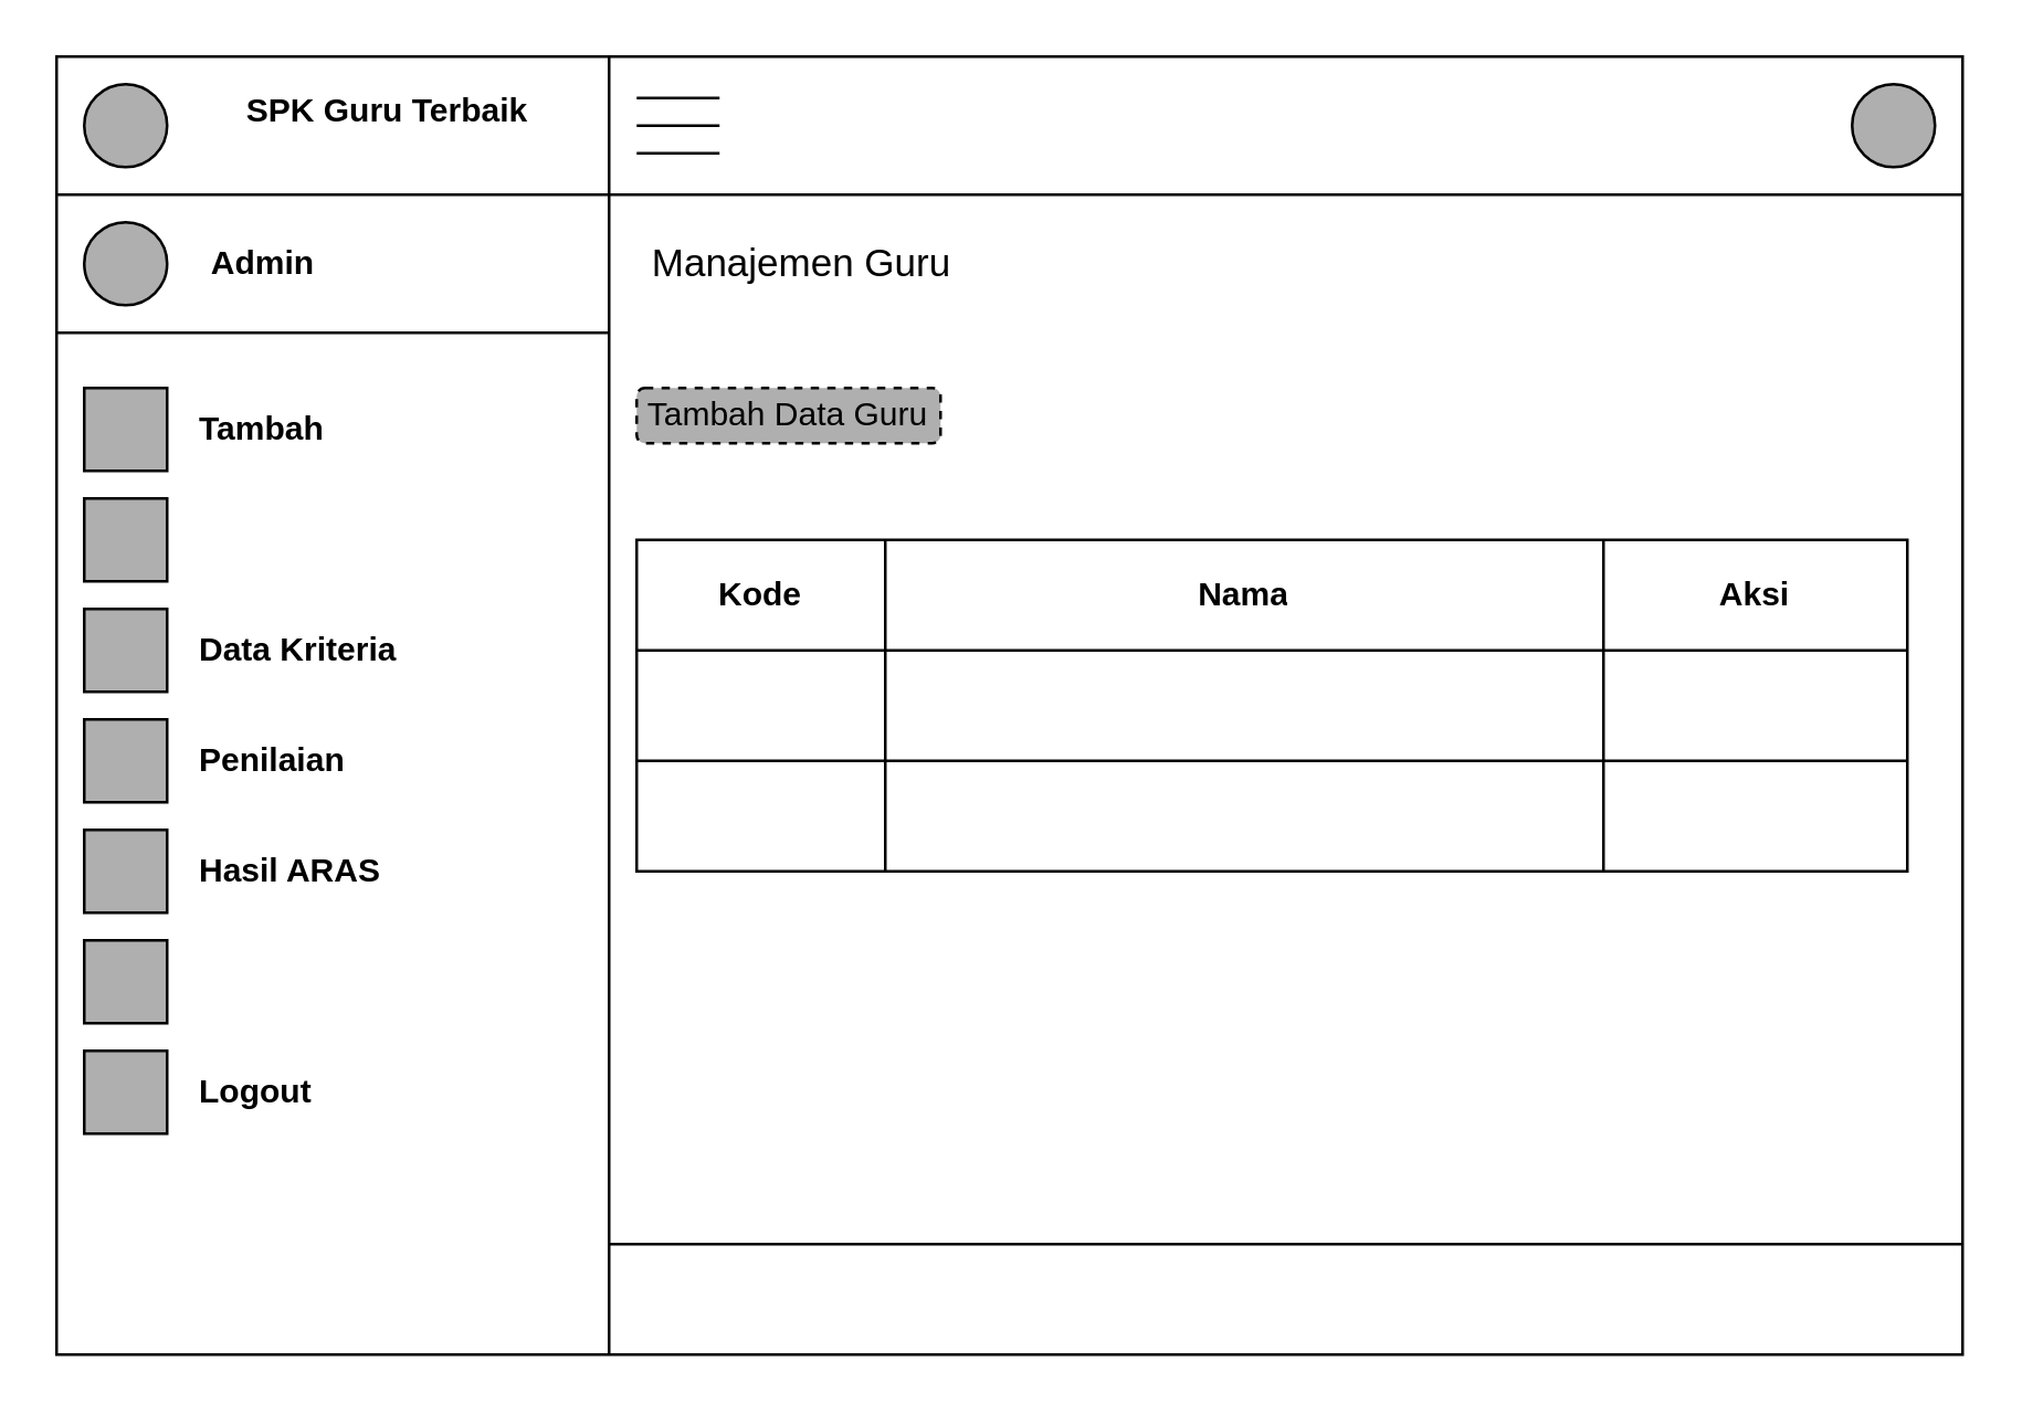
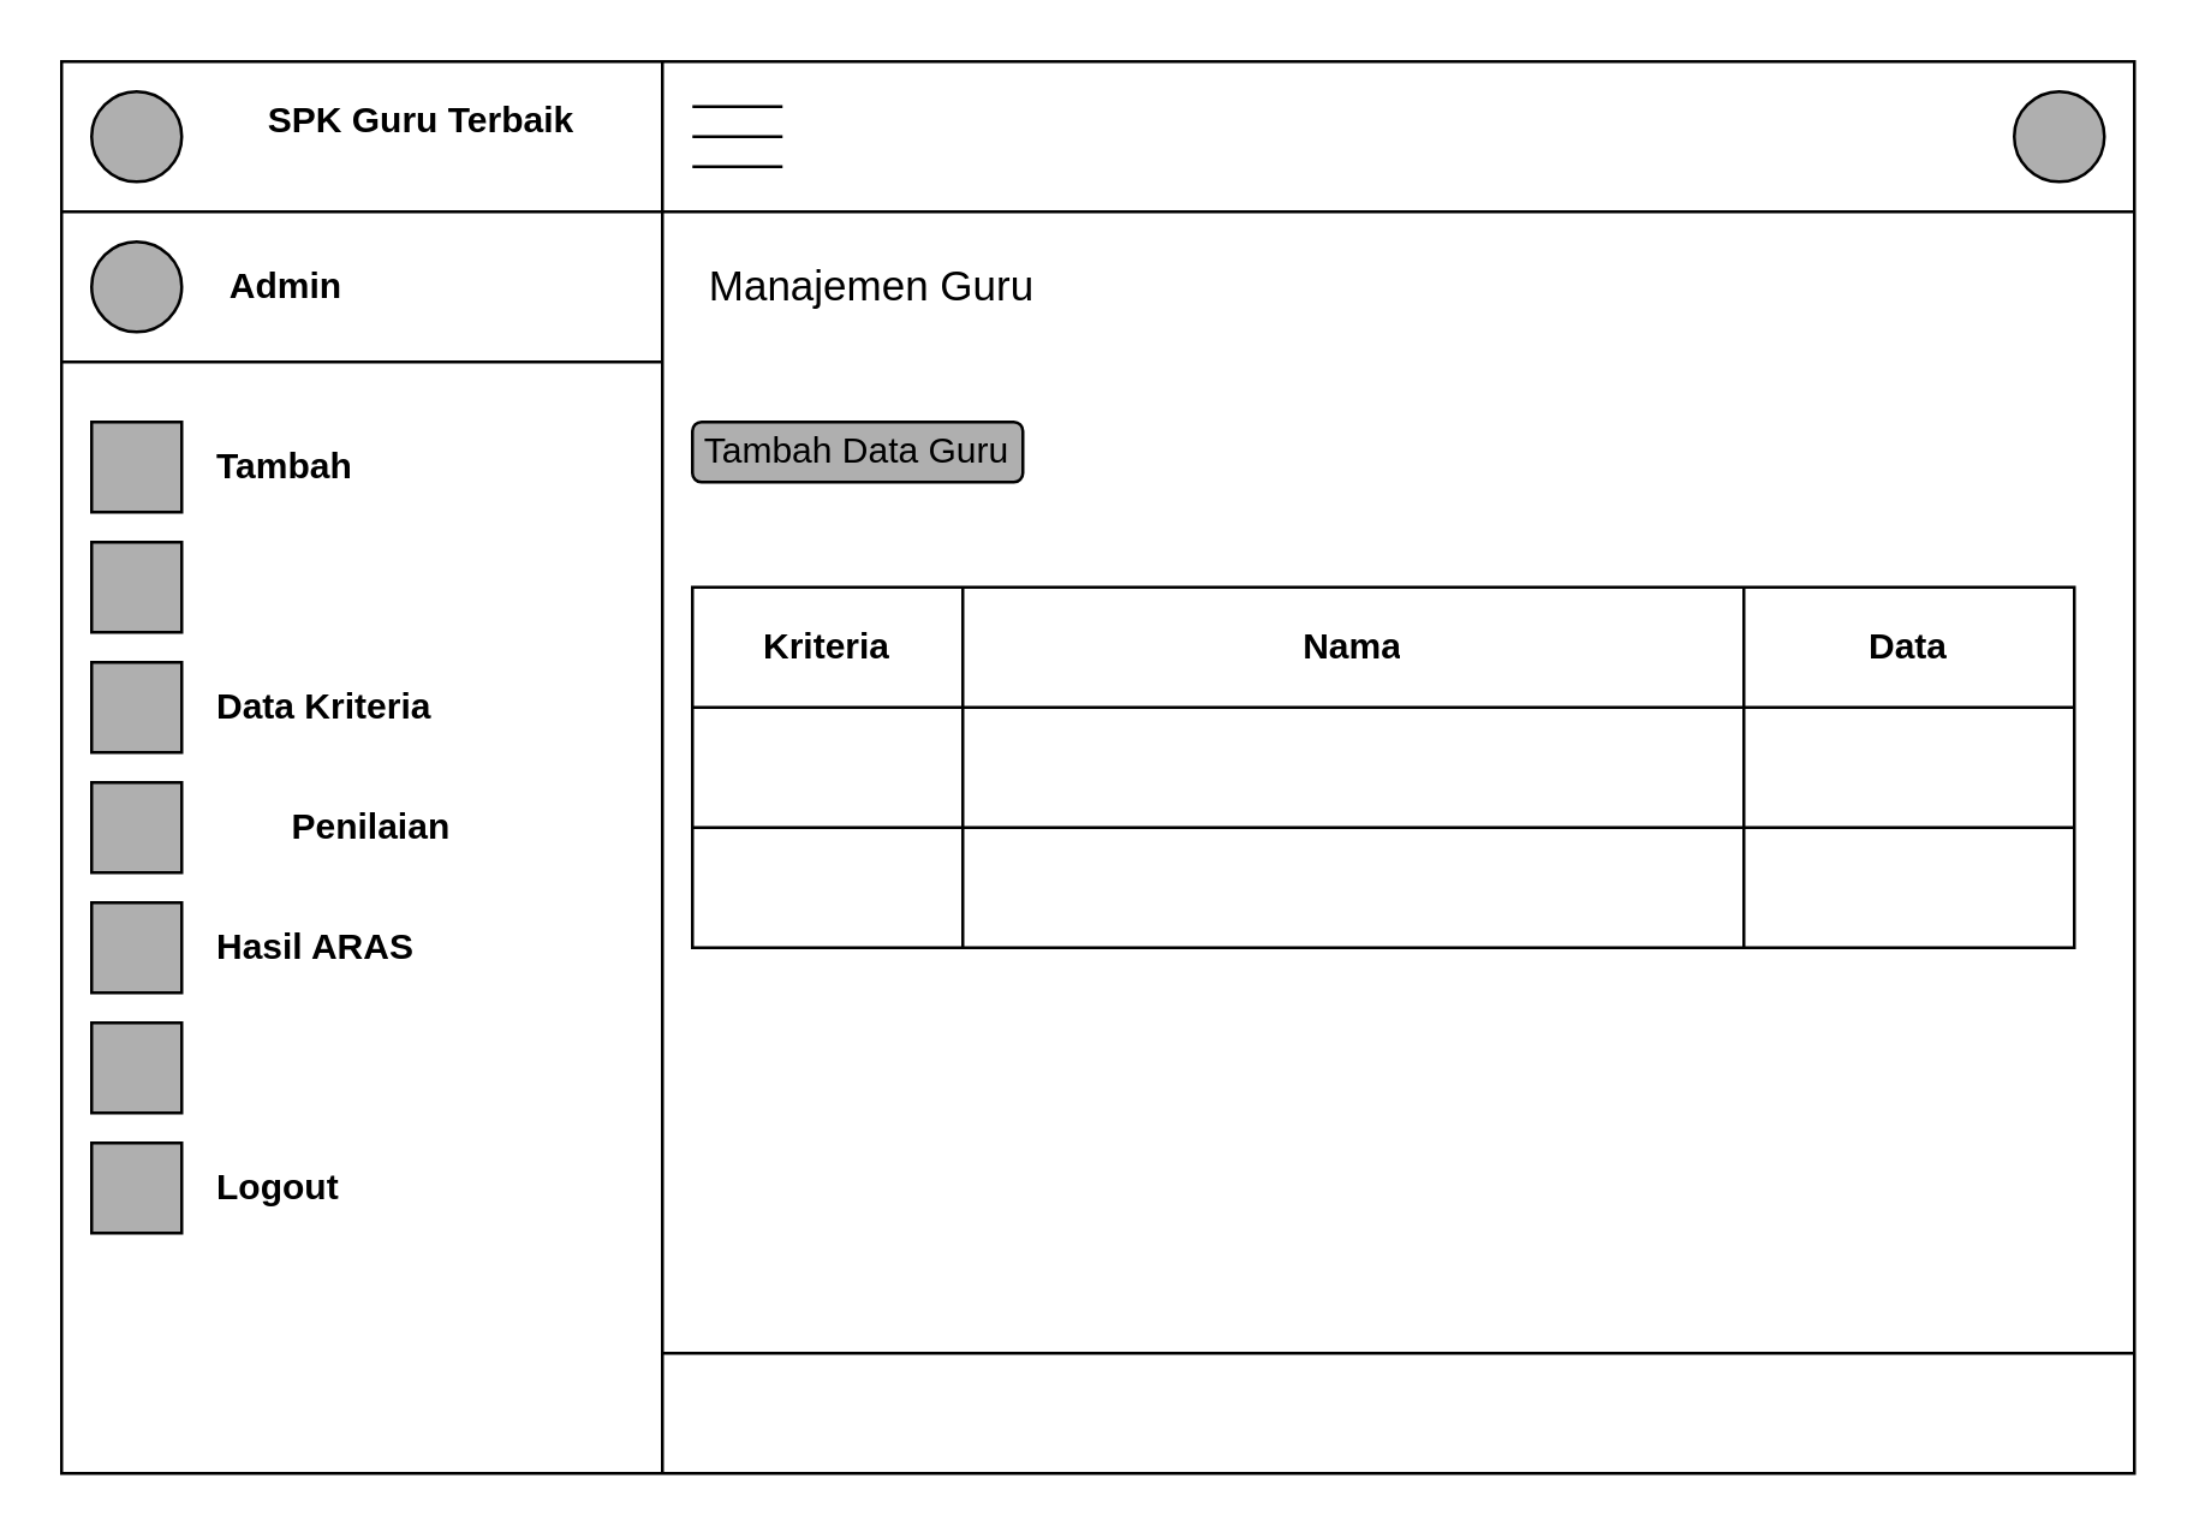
  <mxCell id="0" />
  <mxCell id="1" parent="0" />
  <mxCell id="2" value="" style="rounded=0;whiteSpace=wrap;html=1;movable=0;resizable=0;rotatable=0;deletable=0;editable=0;locked=1;connectable=0;" parent="1" vertex="1"><mxGeometry x="20" y="20" width="690" height="470" as="geometry" /></mxCell>
  <mxCell id="3" value="" style="endArrow=none;html=1;rounded=0;movable=0;resizable=0;rotatable=0;deletable=0;editable=0;locked=1;connectable=0;fillColor=none;strokeColor=default;" parent="1" edge="1"><mxGeometry width="50" height="50" relative="1" as="geometry"><mxPoint x="220" y="490" as="sourcePoint" /><mxPoint x="220" y="20" as="targetPoint" /></mxGeometry></mxCell>
  <mxCell id="4" value="" style="endArrow=none;html=1;rounded=0;movable=0;resizable=0;rotatable=0;deletable=0;editable=0;locked=1;connectable=0;fillColor=none;strokeColor=default;" parent="1" edge="1"><mxGeometry width="50" height="50" relative="1" as="geometry"><mxPoint x="20" y="70" as="sourcePoint" /><mxPoint x="220" y="70" as="targetPoint" /></mxGeometry></mxCell>
  <mxCell id="5" value="" style="ellipse;whiteSpace=wrap;html=1;aspect=fixed;fillColor=#AFAFAF;movable=0;resizable=0;rotatable=0;deletable=0;editable=0;locked=1;connectable=0;" parent="1" vertex="1"><mxGeometry x="30" y="30" width="30" height="30" as="geometry" /></mxCell>
  <mxCell id="6" value="&lt;b&gt;SPK Guru Terbaik&lt;/b&gt;" style="text;html=1;align=center;verticalAlign=middle;whiteSpace=wrap;rounded=0;movable=0;resizable=0;rotatable=0;deletable=0;editable=0;locked=1;connectable=0;" parent="1" vertex="1"><mxGeometry x="85" y="25" width="110" height="30" as="geometry" /></mxCell>
  <mxCell id="7" value="" style="endArrow=none;html=1;rounded=0;movable=0;resizable=0;rotatable=0;deletable=0;editable=0;locked=1;connectable=0;fillColor=none;strokeColor=default;" parent="1" edge="1"><mxGeometry width="50" height="50" relative="1" as="geometry"><mxPoint x="20" y="120" as="sourcePoint" /><mxPoint x="220" y="120" as="targetPoint" /></mxGeometry></mxCell>
  <mxCell id="8" value="" style="ellipse;whiteSpace=wrap;html=1;aspect=fixed;fillColor=#AFAFAF;movable=0;resizable=0;rotatable=0;deletable=0;editable=0;locked=1;connectable=0;" parent="1" vertex="1"><mxGeometry x="30" y="80" width="30" height="30" as="geometry" /></mxCell>
  <mxCell id="9" value="&lt;b&gt;Admin&lt;/b&gt;" style="text;html=1;align=center;verticalAlign=middle;whiteSpace=wrap;rounded=0;movable=0;resizable=0;rotatable=0;deletable=0;editable=0;locked=1;connectable=0;" parent="1" vertex="1"><mxGeometry x="70" y="80" width="50" height="30" as="geometry" /></mxCell>
  <mxCell id="10" value="" style="whiteSpace=wrap;html=1;aspect=fixed;fillColor=#AFAFAF;movable=0;resizable=0;rotatable=0;deletable=0;editable=0;locked=1;connectable=0;" parent="1" vertex="1"><mxGeometry x="30" y="140" width="30" height="30" as="geometry" /></mxCell>
  <mxCell id="11" value="" style="whiteSpace=wrap;html=1;aspect=fixed;fillColor=#AFAFAF;movable=0;resizable=0;rotatable=0;deletable=0;editable=0;locked=1;connectable=0;" parent="1" vertex="1"><mxGeometry x="30" y="180" width="30" height="30" as="geometry" /></mxCell>
  <mxCell id="12" value="" style="whiteSpace=wrap;html=1;aspect=fixed;fillColor=#AFAFAF;movable=0;resizable=0;rotatable=0;deletable=0;editable=0;locked=1;connectable=0;" parent="1" vertex="1"><mxGeometry x="30" y="220" width="30" height="30" as="geometry" /></mxCell>
  <mxCell id="13" value="" style="whiteSpace=wrap;html=1;aspect=fixed;fillColor=#AFAFAF;movable=0;resizable=0;rotatable=0;deletable=0;editable=0;locked=1;connectable=0;" parent="1" vertex="1"><mxGeometry x="30" y="260" width="30" height="30" as="geometry" /></mxCell>
  <mxCell id="14" value="" style="whiteSpace=wrap;html=1;aspect=fixed;fillColor=#AFAFAF;movable=0;resizable=0;rotatable=0;deletable=0;editable=0;locked=1;connectable=0;" parent="1" vertex="1"><mxGeometry x="30" y="300" width="30" height="30" as="geometry" /></mxCell>
  <mxCell id="15" value="" style="whiteSpace=wrap;html=1;aspect=fixed;fillColor=#AFAFAF;movable=0;resizable=0;rotatable=0;deletable=0;editable=0;locked=1;connectable=0;" parent="1" vertex="1"><mxGeometry x="30" y="340" width="30" height="30" as="geometry" /></mxCell>
  <mxCell id="16" value="" style="whiteSpace=wrap;html=1;aspect=fixed;fillColor=#AFAFAF;movable=0;resizable=0;rotatable=0;deletable=0;editable=0;locked=1;connectable=0;" parent="1" vertex="1"><mxGeometry x="30" y="380" width="30" height="30" as="geometry" /></mxCell>
  <mxCell id="17" value="&lt;b&gt;Tambah&lt;/b&gt;" style="text;html=1;align=left;verticalAlign=middle;whiteSpace=wrap;rounded=0;movable=0;resizable=0;rotatable=0;deletable=0;editable=0;locked=1;connectable=0;" parent="1" vertex="1"><mxGeometry x="70" y="140" width="110" height="30" as="geometry" /></mxCell>
  <mxCell id="18" value="&lt;b&gt;Data Kriteria&lt;/b&gt;" style="text;html=1;align=left;verticalAlign=middle;whiteSpace=wrap;rounded=0;movable=0;resizable=0;rotatable=0;deletable=0;editable=0;locked=1;connectable=0;" parent="1" vertex="1"><mxGeometry x="70" y="220" width="110" height="30" as="geometry" /></mxCell>
- <mxCell id="19" value="&lt;b&gt;Penilaian&lt;/b&gt;" style="text;html=1;align=left;verticalAlign=middle;whiteSpace=wrap;rounded=0;movable=0;resizable=0;rotatable=0;deletable=0;editable=0;locked=1;connectable=0;" parent="1" vertex="1"><mxGeometry x="70" y="260" width="110" height="30" as="geometry" /></mxCell>
+ <mxCell id="19" value="&lt;b&gt;Penilaian&lt;/b&gt;" style="text;html=1;align=left;verticalAlign=middle;whiteSpace=wrap;rounded=0;movable=0;resizable=0;rotatable=0;deletable=0;editable=0;locked=1;connectable=0;" parent="1" vertex="1"><mxGeometry x="95" y="260" width="110" height="30" as="geometry" /></mxCell>
  <mxCell id="20" value="&lt;b&gt;Hasil ARAS&lt;/b&gt;" style="text;html=1;align=left;verticalAlign=middle;whiteSpace=wrap;rounded=0;movable=0;resizable=0;rotatable=0;deletable=0;editable=0;locked=1;connectable=0;" parent="1" vertex="1"><mxGeometry x="70" y="300" width="110" height="30" as="geometry" /></mxCell>
  <mxCell id="21" value="&lt;b&gt;Logout&lt;/b&gt;" style="text;html=1;align=left;verticalAlign=middle;whiteSpace=wrap;rounded=0;movable=0;resizable=0;rotatable=0;deletable=0;editable=0;locked=1;connectable=0;" parent="1" vertex="1"><mxGeometry x="70" y="380" width="110" height="30" as="geometry" /></mxCell>
  <mxCell id="22" value="" style="endArrow=none;html=1;rounded=0;" parent="1" edge="1"><mxGeometry width="50" height="50" relative="1" as="geometry"><mxPoint x="220" y="70" as="sourcePoint" /><mxPoint x="710" y="70" as="targetPoint" /></mxGeometry></mxCell>
  <mxCell id="23" value="" style="ellipse;whiteSpace=wrap;html=1;aspect=fixed;fillColor=#AFAFAF;" parent="1" vertex="1"><mxGeometry x="670" y="30" width="30" height="30" as="geometry" /></mxCell>
  <mxCell id="24" value="" style="group" parent="1" vertex="1" connectable="0"><mxGeometry x="230" y="35" width="30" height="20" as="geometry" /></mxCell>
  <mxCell id="25" value="" style="endArrow=none;html=1;rounded=0;" parent="24" edge="1"><mxGeometry width="50" height="50" relative="1" as="geometry"><mxPoint as="sourcePoint" /><mxPoint x="30" as="targetPoint" /></mxGeometry></mxCell>
  <mxCell id="26" value="" style="endArrow=none;html=1;rounded=0;" parent="24" edge="1"><mxGeometry width="50" height="50" relative="1" as="geometry"><mxPoint y="10" as="sourcePoint" /><mxPoint x="30" y="10" as="targetPoint" /></mxGeometry></mxCell>
  <mxCell id="27" value="" style="endArrow=none;html=1;rounded=0;" parent="24" edge="1"><mxGeometry width="50" height="50" relative="1" as="geometry"><mxPoint y="20" as="sourcePoint" /><mxPoint x="30" y="20" as="targetPoint" /></mxGeometry></mxCell>
  <mxCell id="28" value="" style="endArrow=none;html=1;rounded=0;" parent="1" edge="1"><mxGeometry width="50" height="50" relative="1" as="geometry"><mxPoint x="220" y="450" as="sourcePoint" /><mxPoint x="710" y="450" as="targetPoint" /></mxGeometry></mxCell>
  <mxCell id="29" value="&lt;font style=&quot;font-size: 14px;&quot;&gt;Manajemen Guru&lt;/font&gt;" style="text;html=1;align=center;verticalAlign=middle;whiteSpace=wrap;rounded=0;" vertex="1" parent="1"><mxGeometry x="230" y="80" width="120" height="30" as="geometry" /></mxCell>
- <mxCell id="30" value="Tambah Data Guru" style="rounded=1;whiteSpace=wrap;html=1;fillColor=#AFAFAF;dashed=1;" vertex="1" parent="1"><mxGeometry x="230" y="140" width="110" height="20" as="geometry" /></mxCell>
+ <mxCell id="30" value="Tambah Data Guru" style="rounded=1;whiteSpace=wrap;html=1;fillColor=#AFAFAF;" vertex="1" parent="1"><mxGeometry x="230" y="140" width="110" height="20" as="geometry" /></mxCell>
  <mxCell id="31" value="" style="shape=table;startSize=0;container=1;collapsible=0;childLayout=tableLayout;" vertex="1" parent="1"><mxGeometry x="230" y="195" width="460" height="120" as="geometry" /></mxCell>
  <mxCell id="32" value="" style="shape=tableRow;horizontal=0;startSize=0;swimlaneHead=0;swimlaneBody=0;strokeColor=inherit;top=0;left=0;bottom=0;right=0;collapsible=0;dropTarget=0;fillColor=none;points=[[0,0.5],[1,0.5]];portConstraint=eastwest;" vertex="1" parent="31"><mxGeometry width="460" height="40" as="geometry" /></mxCell>
- <mxCell id="33" value="&lt;b&gt;Kode&lt;/b&gt;" style="shape=partialRectangle;html=1;whiteSpace=wrap;connectable=0;strokeColor=inherit;overflow=hidden;fillColor=none;top=0;left=0;bottom=0;right=0;pointerEvents=1;" vertex="1" parent="32"><mxGeometry width="90" height="40" as="geometry"><mxRectangle width="90" height="40" as="alternateBounds" /></mxGeometry></mxCell>
+ <mxCell id="33" value="&lt;b&gt;Kriteria&lt;/b&gt;" style="shape=partialRectangle;html=1;whiteSpace=wrap;connectable=0;strokeColor=inherit;overflow=hidden;fillColor=none;top=0;left=0;bottom=0;right=0;pointerEvents=1;" vertex="1" parent="32"><mxGeometry width="90" height="40" as="geometry"><mxRectangle width="90" height="40" as="alternateBounds" /></mxGeometry></mxCell>
  <mxCell id="34" value="&lt;b&gt;Nama&lt;/b&gt;" style="shape=partialRectangle;html=1;whiteSpace=wrap;connectable=0;strokeColor=inherit;overflow=hidden;fillColor=none;top=0;left=0;bottom=0;right=0;pointerEvents=1;" vertex="1" parent="32"><mxGeometry x="90" width="260" height="40" as="geometry"><mxRectangle width="260" height="40" as="alternateBounds" /></mxGeometry></mxCell>
- <mxCell id="35" value="&lt;b&gt;Aksi&lt;/b&gt;" style="shape=partialRectangle;html=1;whiteSpace=wrap;connectable=0;strokeColor=inherit;overflow=hidden;fillColor=none;top=0;left=0;bottom=0;right=0;pointerEvents=1;" vertex="1" parent="32"><mxGeometry x="350" width="110" height="40" as="geometry"><mxRectangle width="110" height="40" as="alternateBounds" /></mxGeometry></mxCell>
+ <mxCell id="35" value="&lt;b&gt;Data&lt;/b&gt;" style="shape=partialRectangle;html=1;whiteSpace=wrap;connectable=0;strokeColor=inherit;overflow=hidden;fillColor=none;top=0;left=0;bottom=0;right=0;pointerEvents=1;" vertex="1" parent="32"><mxGeometry x="350" width="110" height="40" as="geometry"><mxRectangle width="110" height="40" as="alternateBounds" /></mxGeometry></mxCell>
  <mxCell id="36" value="" style="shape=tableRow;horizontal=0;startSize=0;swimlaneHead=0;swimlaneBody=0;strokeColor=inherit;top=0;left=0;bottom=0;right=0;collapsible=0;dropTarget=0;fillColor=none;points=[[0,0.5],[1,0.5]];portConstraint=eastwest;" vertex="1" parent="31"><mxGeometry y="40" width="460" height="40" as="geometry" /></mxCell>
  <mxCell id="37" value="" style="shape=partialRectangle;html=1;whiteSpace=wrap;connectable=0;strokeColor=inherit;overflow=hidden;fillColor=none;top=0;left=0;bottom=0;right=0;pointerEvents=1;" vertex="1" parent="36"><mxGeometry width="90" height="40" as="geometry"><mxRectangle width="90" height="40" as="alternateBounds" /></mxGeometry></mxCell>
  <mxCell id="38" value="" style="shape=partialRectangle;html=1;whiteSpace=wrap;connectable=0;strokeColor=inherit;overflow=hidden;fillColor=none;top=0;left=0;bottom=0;right=0;pointerEvents=1;" vertex="1" parent="36"><mxGeometry x="90" width="260" height="40" as="geometry"><mxRectangle width="260" height="40" as="alternateBounds" /></mxGeometry></mxCell>
  <mxCell id="39" value="" style="shape=partialRectangle;html=1;whiteSpace=wrap;connectable=0;strokeColor=inherit;overflow=hidden;fillColor=none;top=0;left=0;bottom=0;right=0;pointerEvents=1;" vertex="1" parent="36"><mxGeometry x="350" width="110" height="40" as="geometry"><mxRectangle width="110" height="40" as="alternateBounds" /></mxGeometry></mxCell>
  <mxCell id="40" value="" style="shape=tableRow;horizontal=0;startSize=0;swimlaneHead=0;swimlaneBody=0;strokeColor=inherit;top=0;left=0;bottom=0;right=0;collapsible=0;dropTarget=0;fillColor=none;points=[[0,0.5],[1,0.5]];portConstraint=eastwest;" vertex="1" parent="31"><mxGeometry y="80" width="460" height="40" as="geometry" /></mxCell>
  <mxCell id="41" value="" style="shape=partialRectangle;html=1;whiteSpace=wrap;connectable=0;strokeColor=inherit;overflow=hidden;fillColor=none;top=0;left=0;bottom=0;right=0;pointerEvents=1;" vertex="1" parent="40"><mxGeometry width="90" height="40" as="geometry"><mxRectangle width="90" height="40" as="alternateBounds" /></mxGeometry></mxCell>
  <mxCell id="42" value="" style="shape=partialRectangle;html=1;whiteSpace=wrap;connectable=0;strokeColor=inherit;overflow=hidden;fillColor=none;top=0;left=0;bottom=0;right=0;pointerEvents=1;" vertex="1" parent="40"><mxGeometry x="90" width="260" height="40" as="geometry"><mxRectangle width="260" height="40" as="alternateBounds" /></mxGeometry></mxCell>
  <mxCell id="43" value="" style="shape=partialRectangle;html=1;whiteSpace=wrap;connectable=0;strokeColor=inherit;overflow=hidden;fillColor=none;top=0;left=0;bottom=0;right=0;pointerEvents=1;" vertex="1" parent="40"><mxGeometry x="350" width="110" height="40" as="geometry"><mxRectangle width="110" height="40" as="alternateBounds" /></mxGeometry></mxCell>
